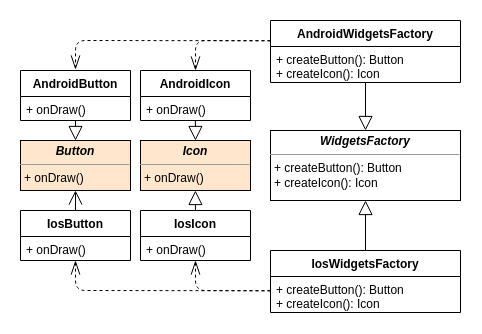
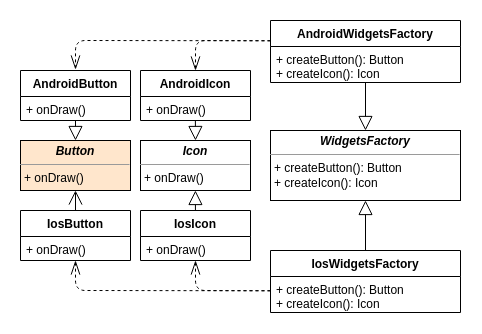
  <mxCell id="0" />
  <mxCell id="1" parent="0" />
  <mxCell id="2" value="&lt;p style=&quot;margin: 0px ; margin-top: 4px ; text-align: center&quot;&gt;&lt;b&gt;&lt;i&gt;WidgetsFactory&lt;/i&gt;&lt;/b&gt;&lt;/p&gt;&lt;hr size=&quot;1&quot;&gt;&lt;p style=&quot;margin: 0px ; margin-left: 4px&quot;&gt;+ createButton(): Button&lt;br&gt;+ createIcon(): Icon&lt;/p&gt;" style="verticalAlign=top;align=left;overflow=fill;fontSize=12;fontFamily=Helvetica;html=1;strokeColor=#000000;" vertex="1" parent="1"><mxGeometry x="270" y="130" width="190" height="70" as="geometry" /></mxCell>
  <mxCell id="3" value="AndroidWidgetsFactory" style="swimlane;fontStyle=1;align=center;verticalAlign=top;childLayout=stackLayout;horizontal=1;startSize=26;horizontalStack=0;resizeParent=1;resizeParentMax=0;resizeLast=0;collapsible=1;marginBottom=0;strokeColor=#000000;" vertex="1" parent="1"><mxGeometry x="270" y="20" width="190" height="62" as="geometry"><mxRectangle x="340" y="160" width="170" height="26" as="alternateBounds" /></mxGeometry></mxCell>
  <mxCell id="4" value="+ createButton(): Button&#10;+ createIcon(): Icon" style="text;strokeColor=none;fillColor=none;align=left;verticalAlign=top;spacingLeft=4;spacingRight=4;overflow=hidden;rotatable=0;points=[[0,0.5],[1,0.5]];portConstraint=eastwest;" vertex="1" parent="3"><mxGeometry y="26" width="190" height="36" as="geometry" /></mxCell>
  <mxCell id="5" value="" style="endArrow=block;endFill=0;endSize=12;html=1;exitX=0.5;exitY=0.992;exitDx=0;exitDy=0;exitPerimeter=0;entryX=0.5;entryY=0;entryDx=0;entryDy=0;" edge="1" parent="1" source="4" target="2"><mxGeometry width="160" relative="1" as="geometry"><mxPoint x="290" y="130" as="sourcePoint" /><mxPoint x="370" y="130" as="targetPoint" /></mxGeometry></mxCell>
  <mxCell id="6" value="IosWidgetsFactory" style="swimlane;fontStyle=1;align=center;verticalAlign=top;childLayout=stackLayout;horizontal=1;startSize=26;horizontalStack=0;resizeParent=1;resizeParentMax=0;resizeLast=0;collapsible=1;marginBottom=0;strokeColor=#000000;" vertex="1" parent="1"><mxGeometry x="270" y="250" width="190" height="62" as="geometry"><mxRectangle x="320" y="380" width="170" height="26" as="alternateBounds" /></mxGeometry></mxCell>
  <mxCell id="7" value="+ createButton(): Button&#10;+ createIcon(): Icon" style="text;strokeColor=none;fillColor=none;align=left;verticalAlign=top;spacingLeft=4;spacingRight=4;overflow=hidden;rotatable=0;points=[[0,0.5],[1,0.5]];portConstraint=eastwest;" vertex="1" parent="6"><mxGeometry y="26" width="190" height="36" as="geometry" /></mxCell>
  <mxCell id="8" value="" style="endArrow=block;endFill=0;endSize=12;html=1;exitX=0.5;exitY=0;exitDx=0;exitDy=0;entryX=0.5;entryY=1;entryDx=0;entryDy=0;" edge="1" parent="1" source="6" target="2"><mxGeometry width="160" relative="1" as="geometry"><mxPoint x="410" y="211.712" as="sourcePoint" /><mxPoint x="365" y="210" as="targetPoint" /></mxGeometry></mxCell>
- <mxCell id="9" value="&lt;p style=&quot;margin: 0px ; margin-top: 4px ; text-align: center&quot;&gt;&lt;b&gt;&lt;i&gt;Icon&lt;/i&gt;&lt;/b&gt;&lt;/p&gt;&lt;hr size=&quot;1&quot;&gt;&lt;p style=&quot;margin: 0px ; margin-left: 4px&quot;&gt;+ onDraw()&lt;br&gt;&lt;/p&gt;" style="verticalAlign=top;align=left;overflow=fill;fontSize=12;fontFamily=Helvetica;html=1;strokeColor=#000000;fillColor=#ffe6cc;" vertex="1" parent="1"><mxGeometry x="140" y="140" width="110" height="50" as="geometry" /></mxCell>
+ <mxCell id="9" value="&lt;p style=&quot;margin: 0px ; margin-top: 4px ; text-align: center&quot;&gt;&lt;b&gt;&lt;i&gt;Icon&lt;/i&gt;&lt;/b&gt;&lt;/p&gt;&lt;hr size=&quot;1&quot;&gt;&lt;p style=&quot;margin: 0px ; margin-left: 4px&quot;&gt;+ onDraw()&lt;br&gt;&lt;/p&gt;" style="verticalAlign=top;align=left;overflow=fill;fontSize=12;fontFamily=Helvetica;html=1;strokeColor=#000000;" vertex="1" parent="1"><mxGeometry x="140" y="140" width="110" height="50" as="geometry" /></mxCell>
  <mxCell id="10" value="&lt;p style=&quot;margin: 0px ; margin-top: 4px ; text-align: center&quot;&gt;&lt;b&gt;&lt;i&gt;Button&lt;/i&gt;&lt;/b&gt;&lt;/p&gt;&lt;hr size=&quot;1&quot;&gt;&lt;p style=&quot;margin: 0px ; margin-left: 4px&quot;&gt;+ onDraw()&lt;br&gt;&lt;/p&gt;" style="verticalAlign=top;align=left;overflow=fill;fontSize=12;fontFamily=Helvetica;html=1;strokeColor=#000000;fillColor=#ffe6cc;" vertex="1" parent="1"><mxGeometry x="20" y="140" width="110" height="50" as="geometry" /></mxCell>
  <mxCell id="11" value="AndroidButton" style="swimlane;fontStyle=1;align=center;verticalAlign=top;childLayout=stackLayout;horizontal=1;startSize=26;horizontalStack=0;resizeParent=1;resizeParentMax=0;resizeLast=0;collapsible=1;marginBottom=0;strokeColor=#000000;" vertex="1" parent="1"><mxGeometry x="20" y="70" width="110" height="50" as="geometry" /></mxCell>
  <mxCell id="12" value="+ onDraw()" style="text;strokeColor=none;fillColor=none;align=left;verticalAlign=top;spacingLeft=4;spacingRight=4;overflow=hidden;rotatable=0;points=[[0,0.5],[1,0.5]];portConstraint=eastwest;" vertex="1" parent="11"><mxGeometry y="26" width="110" height="24" as="geometry" /></mxCell>
  <mxCell id="13" value="AndroidIcon" style="swimlane;fontStyle=1;align=center;verticalAlign=top;childLayout=stackLayout;horizontal=1;startSize=26;horizontalStack=0;resizeParent=1;resizeParentMax=0;resizeLast=0;collapsible=1;marginBottom=0;strokeColor=#000000;" vertex="1" parent="1"><mxGeometry x="140" y="70" width="110" height="50" as="geometry" /></mxCell>
  <mxCell id="14" value="+ onDraw()" style="text;strokeColor=none;fillColor=none;align=left;verticalAlign=top;spacingLeft=4;spacingRight=4;overflow=hidden;rotatable=0;points=[[0,0.5],[1,0.5]];portConstraint=eastwest;" vertex="1" parent="13"><mxGeometry y="26" width="110" height="24" as="geometry" /></mxCell>
  <mxCell id="15" value="" style="endArrow=block;endFill=0;endSize=12;html=1;exitX=0.5;exitY=1;exitDx=0;exitDy=0;exitPerimeter=0;entryX=0.5;entryY=0;entryDx=0;entryDy=0;" edge="1" parent="1" source="12" target="10"><mxGeometry width="160" relative="1" as="geometry"><mxPoint x="80" y="120" as="sourcePoint" /><mxPoint x="170" y="150" as="targetPoint" /></mxGeometry></mxCell>
  <mxCell id="16" value="" style="endArrow=openThin;dashed=1;endFill=0;endSize=12;html=1;exitX=0;exitY=0.327;exitDx=0;exitDy=0;exitPerimeter=0;" edge="1" parent="1" source="3"><mxGeometry width="160" relative="1" as="geometry"><mxPoint x="69" y="50" as="sourcePoint" /><mxPoint x="75" y="69" as="targetPoint" /><Array as="points"><mxPoint x="75" y="40" /></Array></mxGeometry></mxCell>
  <mxCell id="17" value="" style="endArrow=openThin;dashed=1;endFill=0;endSize=12;html=1;entryX=0.5;entryY=0;entryDx=0;entryDy=0;exitX=0;exitY=0.327;exitDx=0;exitDy=0;exitPerimeter=0;" edge="1" parent="1" source="3" target="13"><mxGeometry width="160" relative="1" as="geometry"><mxPoint x="195" y="40" as="sourcePoint" /><mxPoint x="320" y="70" as="targetPoint" /><Array as="points"><mxPoint x="195" y="40" /></Array></mxGeometry></mxCell>
  <mxCell id="18" value="IosIcon" style="swimlane;fontStyle=1;align=center;verticalAlign=top;childLayout=stackLayout;horizontal=1;startSize=26;horizontalStack=0;resizeParent=1;resizeParentMax=0;resizeLast=0;collapsible=1;marginBottom=0;strokeColor=#000000;" vertex="1" parent="1"><mxGeometry x="140" y="210" width="110" height="50" as="geometry" /></mxCell>
  <mxCell id="19" value="+ onDraw()" style="text;strokeColor=none;fillColor=none;align=left;verticalAlign=top;spacingLeft=4;spacingRight=4;overflow=hidden;rotatable=0;points=[[0,0.5],[1,0.5]];portConstraint=eastwest;" vertex="1" parent="18"><mxGeometry y="26" width="110" height="24" as="geometry" /></mxCell>
  <mxCell id="20" value="IosButton" style="swimlane;fontStyle=1;align=center;verticalAlign=top;childLayout=stackLayout;horizontal=1;startSize=26;horizontalStack=0;resizeParent=1;resizeParentMax=0;resizeLast=0;collapsible=1;marginBottom=0;strokeColor=#000000;" vertex="1" parent="1"><mxGeometry x="20" y="210" width="110" height="50" as="geometry" /></mxCell>
  <mxCell id="21" value="+ onDraw()" style="text;strokeColor=none;fillColor=none;align=left;verticalAlign=top;spacingLeft=4;spacingRight=4;overflow=hidden;rotatable=0;points=[[0,0.5],[1,0.5]];portConstraint=eastwest;" vertex="1" parent="20"><mxGeometry y="26" width="110" height="24" as="geometry" /></mxCell>
  <mxCell id="22" value="" style="endArrow=open;endFill=0;endSize=12;html=1;entryX=0.5;entryY=1;entryDx=0;entryDy=0;exitX=0.5;exitY=0;exitDx=0;exitDy=0;" edge="1" parent="1" source="20" target="10"><mxGeometry width="160" relative="1" as="geometry"><mxPoint x="100" y="200" as="sourcePoint" /><mxPoint x="74.83" y="210" as="targetPoint" /></mxGeometry></mxCell>
  <mxCell id="23" value="" style="endArrow=block;endFill=0;endSize=12;html=1;entryX=0.5;entryY=1;entryDx=0;entryDy=0;exitX=0.5;exitY=0;exitDx=0;exitDy=0;" edge="1" parent="1"><mxGeometry width="160" relative="1" as="geometry"><mxPoint x="194.93" y="210" as="sourcePoint" /><mxPoint x="194.93" y="190" as="targetPoint" /></mxGeometry></mxCell>
  <mxCell id="24" value="" style="endArrow=block;endFill=0;endSize=12;html=1;exitX=0.499;exitY=1;exitDx=0;exitDy=0;exitPerimeter=0;entryX=0.5;entryY=0;entryDx=0;entryDy=0;" edge="1" parent="1" source="14" target="9"><mxGeometry width="160" relative="1" as="geometry"><mxPoint x="194.93" y="140" as="sourcePoint" /><mxPoint x="210" y="130" as="targetPoint" /></mxGeometry></mxCell>
  <mxCell id="25" value="" style="endArrow=openThin;dashed=1;endFill=0;endSize=12;html=1;exitX=0;exitY=0.327;exitDx=0;exitDy=0;exitPerimeter=0;" edge="1" parent="1"><mxGeometry width="160" relative="1" as="geometry"><mxPoint x="270" y="290.274" as="sourcePoint" /><mxPoint x="75" y="260" as="targetPoint" /><Array as="points"><mxPoint x="75" y="290" /></Array></mxGeometry></mxCell>
  <mxCell id="26" value="" style="endArrow=openThin;dashed=1;endFill=0;endSize=12;html=1;exitX=0;exitY=0.327;exitDx=0;exitDy=0;exitPerimeter=0;" edge="1" parent="1"><mxGeometry width="160" relative="1" as="geometry"><mxPoint x="270" y="290.274" as="sourcePoint" /><mxPoint x="195" y="260" as="targetPoint" /><Array as="points"><mxPoint x="195" y="290" /></Array></mxGeometry></mxCell>
